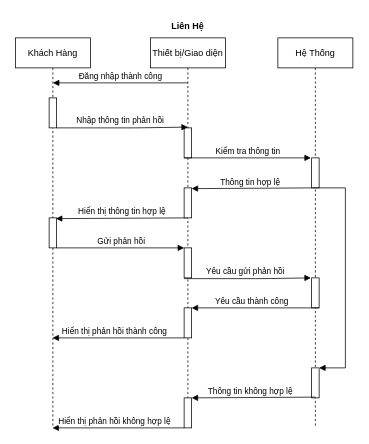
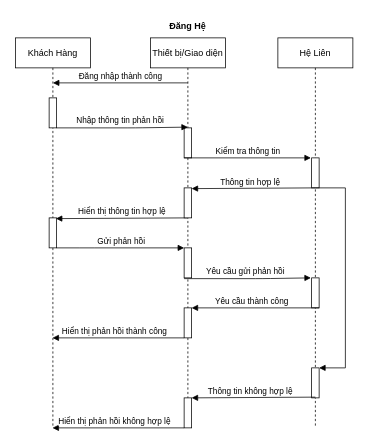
  <mxCell id="0" />
  <mxCell id="1" parent="0" />
  <mxCell id="2" value="Khách Hàng" style="shape=umlLifeline;perimeter=lifelinePerimeter;container=1;collapsible=0;recursiveResize=0;rounded=0;shadow=0;strokeWidth=1;" parent="1" vertex="1"><mxGeometry x="20" y="50" width="100" height="520" as="geometry" /></mxCell>
  <mxCell id="3" value="" style="points=[];perimeter=orthogonalPerimeter;rounded=0;shadow=0;strokeWidth=1;" parent="2" vertex="1"><mxGeometry x="45" y="80" width="10" height="40" as="geometry" /></mxCell>
  <mxCell id="4" value="Thiết bị/Giao diện" style="shape=umlLifeline;perimeter=lifelinePerimeter;container=1;collapsible=0;recursiveResize=0;rounded=0;shadow=0;strokeWidth=1;" parent="1" vertex="1"><mxGeometry x="200" y="50" width="100" height="480" as="geometry" /></mxCell>
  <mxCell id="5" value="" style="points=[];perimeter=orthogonalPerimeter;rounded=0;shadow=0;strokeWidth=1;" parent="4" vertex="1"><mxGeometry x="45" y="120" width="10" height="40" as="geometry" /></mxCell>
  <mxCell id="6" value="Nhập thông tin phản hồi" style="verticalAlign=bottom;endArrow=block;shadow=0;strokeWidth=1;" parent="1" source="3" edge="1"><mxGeometry x="-0.029" y="1" relative="1" as="geometry"><mxPoint x="175" y="130" as="sourcePoint" /><mxPoint x="250" y="169" as="targetPoint" /><Array as="points"><mxPoint x="180" y="170" /></Array><mxPoint as="offset" /></mxGeometry></mxCell>
- <mxCell id="7" value="Hệ Thống" style="shape=umlLifeline;perimeter=lifelinePerimeter;container=1;collapsible=0;recursiveResize=0;rounded=0;shadow=0;strokeWidth=1;" parent="1" vertex="1"><mxGeometry x="370" y="50" width="100" height="520" as="geometry" /></mxCell>
+ <mxCell id="7" value="Hệ Liên" style="shape=umlLifeline;perimeter=lifelinePerimeter;container=1;collapsible=0;recursiveResize=0;rounded=0;shadow=0;strokeWidth=1;" parent="1" vertex="1"><mxGeometry x="370" y="50" width="100" height="520" as="geometry" /></mxCell>
  <mxCell id="8" value="" style="points=[];perimeter=orthogonalPerimeter;rounded=0;shadow=0;strokeWidth=1;" parent="7" vertex="1"><mxGeometry x="45" y="160" width="10" height="40" as="geometry" /></mxCell>
  <mxCell id="9" value="Kiểm tra thông tin" style="html=1;verticalAlign=bottom;endArrow=block;entryX=-0.1;entryY=0;entryDx=0;entryDy=0;entryPerimeter=0;" parent="1" target="8" edge="1"><mxGeometry x="0.006" width="80" relative="1" as="geometry"><mxPoint x="245" y="210" as="sourcePoint" /><mxPoint x="410" y="210" as="targetPoint" /><mxPoint as="offset" /></mxGeometry></mxCell>
  <mxCell id="10" value="Thông tin hợp lệ" style="html=1;verticalAlign=bottom;endArrow=block;exitX=0.5;exitY=1;exitDx=0;exitDy=0;exitPerimeter=0;entryX=1;entryY=0.025;entryDx=0;entryDy=0;entryPerimeter=0;" parent="1" source="8" target="12" edge="1"><mxGeometry x="0.059" width="80" relative="1" as="geometry"><mxPoint x="335" y="250" as="sourcePoint" /><mxPoint x="250" y="250" as="targetPoint" /><mxPoint as="offset" /></mxGeometry></mxCell>
  <mxCell id="11" value="Hiển thị thông tin hợp lệ" style="html=1;verticalAlign=bottom;endArrow=block;exitX=0.5;exitY=1;exitDx=0;exitDy=0;exitPerimeter=0;entryX=0.9;entryY=0.025;entryDx=0;entryDy=0;entryPerimeter=0;" parent="1" source="12" target="15" edge="1"><mxGeometry width="80" relative="1" as="geometry"><mxPoint x="240" y="290" as="sourcePoint" /><mxPoint x="70" y="290" as="targetPoint" /><mxPoint as="offset" /></mxGeometry></mxCell>
  <mxCell id="12" value="" style="points=[];perimeter=orthogonalPerimeter;rounded=0;shadow=0;strokeWidth=1;" parent="1" vertex="1"><mxGeometry x="245" y="250" width="10" height="40" as="geometry" /></mxCell>
  <mxCell id="13" value="" style="edgeStyle=orthogonalEdgeStyle;html=1;align=left;spacingLeft=2;endArrow=block;rounded=0;" parent="1" target="23" edge="1"><mxGeometry y="85" relative="1" as="geometry"><mxPoint x="420" y="250" as="sourcePoint" /><Array as="points"><mxPoint x="460" y="250" /><mxPoint x="460" y="490" /></Array><mxPoint as="offset" /><mxPoint x="430" y="530" as="targetPoint" /></mxGeometry></mxCell>
- <mxCell id="14" value="Liên Hệ" style="text;align=center;fontStyle=1;verticalAlign=middle;spacingLeft=3;spacingRight=3;strokeColor=none;rotatable=0;points=[[0,0.5],[1,0.5]];portConstraint=eastwest;" parent="1" vertex="1"><mxGeometry x="210" y="20" width="80" height="26" as="geometry" /></mxCell>
+ <mxCell id="14" value="Đăng Hệ" style="text;align=center;fontStyle=1;verticalAlign=middle;spacingLeft=3;spacingRight=3;strokeColor=none;rotatable=0;points=[[0,0.5],[1,0.5]];portConstraint=eastwest;" parent="1" vertex="1"><mxGeometry x="210" y="20" width="80" height="26" as="geometry" /></mxCell>
  <mxCell id="15" value="" style="points=[];perimeter=orthogonalPerimeter;rounded=0;shadow=0;strokeWidth=1;" parent="1" vertex="1"><mxGeometry x="65" y="290" width="10" height="40" as="geometry" /></mxCell>
  <mxCell id="16" value="Gửi phản hồi" style="html=1;verticalAlign=bottom;endArrow=block;" parent="1" target="17" edge="1"><mxGeometry x="0.006" width="80" relative="1" as="geometry"><mxPoint x="75" y="330" as="sourcePoint" /><mxPoint x="244" y="330" as="targetPoint" /><mxPoint as="offset" /><Array as="points"><mxPoint x="115" y="330" /></Array></mxGeometry></mxCell>
  <mxCell id="17" value="" style="points=[];perimeter=orthogonalPerimeter;rounded=0;shadow=0;strokeWidth=1;" parent="1" vertex="1"><mxGeometry x="245" y="330" width="10" height="40" as="geometry" /></mxCell>
  <mxCell id="18" value="Yêu cầu gửi phản hồi" style="verticalAlign=bottom;endArrow=block;shadow=0;strokeWidth=1;entryX=-0.1;entryY=0;entryDx=0;entryDy=0;entryPerimeter=0;" parent="1" target="19" edge="1"><mxGeometry x="-0.029" y="1" relative="1" as="geometry"><mxPoint x="245" y="371" as="sourcePoint" /><mxPoint x="420" y="370" as="targetPoint" /><Array as="points"><mxPoint x="350" y="371" /></Array><mxPoint as="offset" /></mxGeometry></mxCell>
  <mxCell id="19" value="" style="points=[];perimeter=orthogonalPerimeter;rounded=0;shadow=0;strokeWidth=1;" parent="1" vertex="1"><mxGeometry x="415" y="370" width="10" height="40" as="geometry" /></mxCell>
  <mxCell id="20" value="Yêu cầu thành công" style="html=1;verticalAlign=bottom;endArrow=block;exitX=0.5;exitY=1;exitDx=0;exitDy=0;exitPerimeter=0;" parent="1" edge="1"><mxGeometry x="0.059" width="80" relative="1" as="geometry"><mxPoint x="425" y="410" as="sourcePoint" /><mxPoint x="255" y="410" as="targetPoint" /><mxPoint as="offset" /></mxGeometry></mxCell>
  <mxCell id="21" value="" style="points=[];perimeter=orthogonalPerimeter;rounded=0;shadow=0;strokeWidth=1;" parent="1" vertex="1"><mxGeometry x="245" y="410" width="10" height="40" as="geometry" /></mxCell>
  <mxCell id="22" value="Hiển thị phản hồi thành công" style="html=1;verticalAlign=bottom;endArrow=block;exitX=0.5;exitY=1;exitDx=0;exitDy=0;exitPerimeter=0;" parent="1" target="2" edge="1"><mxGeometry x="0.059" width="80" relative="1" as="geometry"><mxPoint x="245" y="450" as="sourcePoint" /><mxPoint x="75" y="450" as="targetPoint" /><mxPoint as="offset" /></mxGeometry></mxCell>
  <mxCell id="23" value="" style="points=[];perimeter=orthogonalPerimeter;rounded=0;shadow=0;strokeWidth=1;" parent="1" vertex="1"><mxGeometry x="415" y="490" width="10" height="40" as="geometry" /></mxCell>
  <mxCell id="24" value="Thông tin không hợp lệ" style="html=1;verticalAlign=bottom;endArrow=block;exitX=0.5;exitY=1;exitDx=0;exitDy=0;exitPerimeter=0;entryX=1;entryY=0.025;entryDx=0;entryDy=0;entryPerimeter=0;" parent="1" edge="1"><mxGeometry x="0.059" width="80" relative="1" as="geometry"><mxPoint x="420" y="529" as="sourcePoint" /><mxPoint x="255" y="530" as="targetPoint" /><mxPoint as="offset" /></mxGeometry></mxCell>
  <mxCell id="25" value="" style="points=[];perimeter=orthogonalPerimeter;rounded=0;shadow=0;strokeWidth=1;" parent="1" vertex="1"><mxGeometry x="245" y="530" width="10" height="40" as="geometry" /></mxCell>
  <mxCell id="26" value="Hiển thị phản hồi không hợp lệ" style="html=1;verticalAlign=bottom;endArrow=block;exitX=0.5;exitY=1;exitDx=0;exitDy=0;exitPerimeter=0;" parent="1" target="2" edge="1"><mxGeometry x="0.059" width="80" relative="1" as="geometry"><mxPoint x="245" y="570" as="sourcePoint" /><mxPoint x="75" y="570" as="targetPoint" /><mxPoint as="offset" /></mxGeometry></mxCell>
  <mxCell id="27" value="Đăng nhập thành công" style="html=1;verticalAlign=bottom;endArrow=block;exitX=0.5;exitY=1;exitDx=0;exitDy=0;exitPerimeter=0;" edge="1" parent="1"><mxGeometry width="80" relative="1" as="geometry"><mxPoint x="250" y="110" as="sourcePoint" /><mxPoint x="70" y="110" as="targetPoint" /><mxPoint as="offset" /></mxGeometry></mxCell>
